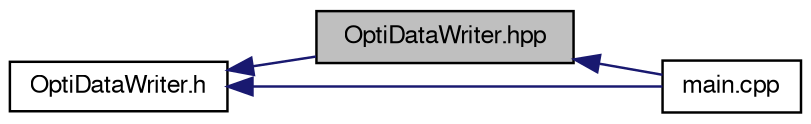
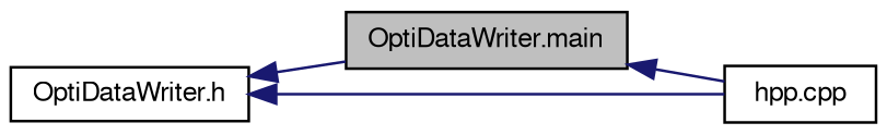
  digraph {
    rankdir=LR
    node [color=black fillcolor=white fontname=FreeSans fontsize=10 shape=record style=filled]
    edge [color=midnightblue dir=back fontname=FreeSans fontsize=10 labelfontname=FreeSans labelfontsize=10 style=solid]
-   n1 [fillcolor=grey75 fontcolor=black height=0.2 label="OptiDataWriter.hpp" width=0.4]
-   n2 [height=0.2 label="main.cpp" width=0.4]
+   n1 [fillcolor=grey75 fontcolor=black height=0.2 label="OptiDataWriter.main" width=0.4]
+   n2 [height=0.2 label="hpp.cpp" width=0.4]
    n3 [height=0.2 label="OptiDataWriter.h" width=0.4]
    n1 -> n2
    n3 -> n1
    n3 -> n2
  }
